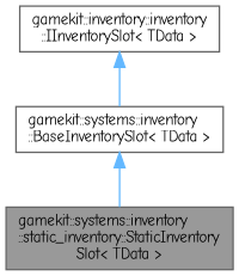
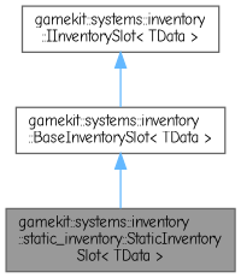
  digraph {
    fontname="Comic Neue"
    node [color=gray40 fillcolor=white fontname="Comic Neue" fontsize=10 shape=box style=filled]
    edge [color=steelblue1 dir=back fontname="Comic Neue" fontsize=10 labelfontname=Helvetica labelfontsize=10 style=solid]
    n1 [fillcolor=grey60 fontcolor=black height=0.2 label="gamekit::systems::inventory\l::static_inventory::StaticInventory\lSlot\< TData \>" width=0.4]
    n2 [height=0.2 label="gamekit::systems::inventory\l::BaseInventorySlot\< TData \>" width=0.4]
-   n3 [height=0.2 label="gamekit::inventory::inventory\l::IInventorySlot\< TData \>" width=0.4]
+   n3 [height=0.2 label="gamekit::systems::inventory\l::IInventorySlot\< TData \>" width=0.4]
    n2 -> n1
    n3 -> n2
  }
